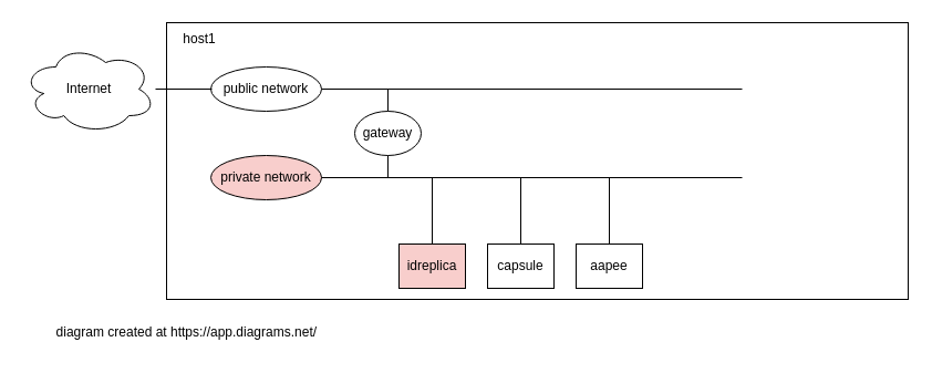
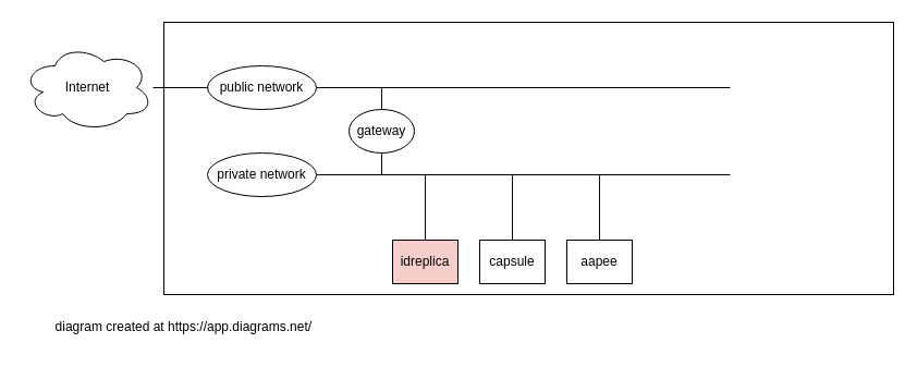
  <mxCell id="0" />
  <mxCell id="1" parent="0" />
  <mxCell id="2" value="" style="rounded=0;whiteSpace=wrap;html=1;" parent="1" vertex="1"><mxGeometry x="150" y="20" width="670" height="250" as="geometry" /></mxCell>
  <mxCell id="3" value="Internet" style="ellipse;shape=cloud;whiteSpace=wrap;html=1;" parent="1" vertex="1"><mxGeometry x="20" y="40" width="120" height="80" as="geometry" /></mxCell>
- <mxCell id="4" value="host1" style="text;html=1;strokeColor=none;fillColor=none;align=center;verticalAlign=middle;whiteSpace=wrap;rounded=0;" parent="1" vertex="1"><mxGeometry x="150" y="20" width="60" height="30" as="geometry" /></mxCell>
  <mxCell id="5" value="" style="endArrow=none;html=1;rounded=0;exitX=1;exitY=0.5;exitDx=0;exitDy=0;" parent="1" edge="1"><mxGeometry width="50" height="50" relative="1" as="geometry"><mxPoint x="270" y="80" as="sourcePoint" /><mxPoint x="670" y="80" as="targetPoint" /></mxGeometry></mxCell>
  <mxCell id="6" value="" style="endArrow=none;html=1;rounded=0;exitX=1;exitY=0.5;exitDx=0;exitDy=0;" parent="1" edge="1"><mxGeometry width="50" height="50" relative="1" as="geometry"><mxPoint x="270" y="160" as="sourcePoint" /><mxPoint x="670" y="160" as="targetPoint" /></mxGeometry></mxCell>
  <mxCell id="7" value="" style="endArrow=none;html=1;rounded=0;" parent="1" edge="1"><mxGeometry width="50" height="50" relative="1" as="geometry"><mxPoint x="350" y="160" as="sourcePoint" /><mxPoint x="350" y="80" as="targetPoint" /></mxGeometry></mxCell>
  <mxCell id="8" value="public network" style="ellipse;whiteSpace=wrap;html=1;" parent="1" vertex="1"><mxGeometry x="190" y="60" width="100" height="40" as="geometry" /></mxCell>
- <mxCell id="9" value="private network" style="ellipse;whiteSpace=wrap;html=1;fillColor=#f8cecc;" parent="1" vertex="1"><mxGeometry x="190" y="140" width="100" height="40" as="geometry" /></mxCell>
+ <mxCell id="9" value="private network" style="ellipse;whiteSpace=wrap;html=1;" parent="1" vertex="1"><mxGeometry x="190" y="140" width="100" height="40" as="geometry" /></mxCell>
  <mxCell id="10" value="gateway" style="ellipse;whiteSpace=wrap;html=1;" parent="1" vertex="1"><mxGeometry x="320" y="100" width="60" height="40" as="geometry" /></mxCell>
  <mxCell id="11" value="" style="endArrow=none;html=1;rounded=0;" parent="1" edge="1"><mxGeometry width="50" height="50" relative="1" as="geometry"><mxPoint x="390" y="220" as="sourcePoint" /><mxPoint x="390" y="160" as="targetPoint" /></mxGeometry></mxCell>
  <mxCell id="12" value="" style="endArrow=none;html=1;rounded=0;" parent="1" edge="1"><mxGeometry width="50" height="50" relative="1" as="geometry"><mxPoint x="470" y="220" as="sourcePoint" /><mxPoint x="470" y="160" as="targetPoint" /></mxGeometry></mxCell>
  <mxCell id="13" value="" style="endArrow=none;html=1;rounded=0;" parent="1" edge="1"><mxGeometry width="50" height="50" relative="1" as="geometry"><mxPoint x="550" y="220" as="sourcePoint" /><mxPoint x="550" y="160" as="targetPoint" /></mxGeometry></mxCell>
  <mxCell id="14" value="idreplica" style="rounded=0;whiteSpace=wrap;html=1;fillColor=#f8cecc;" parent="1" vertex="1"><mxGeometry x="360" y="220" width="60" height="40" as="geometry" /></mxCell>
  <mxCell id="15" value="capsule" style="rounded=0;whiteSpace=wrap;html=1;" parent="1" vertex="1"><mxGeometry x="440" y="220" width="60" height="40" as="geometry" /></mxCell>
  <mxCell id="16" value="aapee" style="rounded=0;whiteSpace=wrap;html=1;" parent="1" vertex="1"><mxGeometry x="520" y="220" width="60" height="40" as="geometry" /></mxCell>
  <mxCell id="17" value="" style="endArrow=none;html=1;rounded=0;entryX=0.02;entryY=0.5;entryDx=0;entryDy=0;entryPerimeter=0;" parent="1" edge="1"><mxGeometry width="50" height="50" relative="1" as="geometry"><mxPoint x="140" y="80" as="sourcePoint" /><mxPoint x="191" y="80" as="targetPoint" /></mxGeometry></mxCell>
  <mxCell id="18" value="diagram created at&amp;nbsp;https://app.diagrams.net/&amp;nbsp;" style="text;html=1;strokeColor=none;fillColor=none;align=center;verticalAlign=middle;whiteSpace=wrap;rounded=0;" parent="1" vertex="1"><mxGeometry x="30" y="285" width="280" height="30" as="geometry" /></mxCell>
